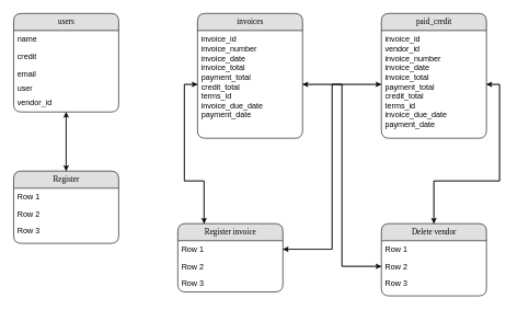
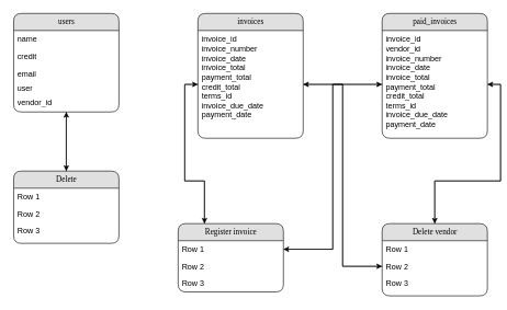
  <mxCell id="0" />
  <mxCell id="1" parent="0" />
  <mxCell id="2" style="edgeStyle=orthogonalEdgeStyle;rounded=0;orthogonalLoop=1;jettySize=auto;html=1;exitX=0.5;exitY=1;exitDx=0;exitDy=0;entryX=0.5;entryY=0;entryDx=0;entryDy=0;" edge="1" parent="1" source="3" target="25"><mxGeometry relative="1" as="geometry" /></mxCell>
  <mxCell id="3" value="&lt;div style=&quot;forced-color-adjust: none;&quot;&gt;users&lt;/div&gt;" style="swimlane;html=1;fontStyle=0;childLayout=stackLayout;horizontal=1;startSize=26;fillColor=#e0e0e0;horizontalStack=0;resizeParent=1;resizeLast=0;collapsible=1;marginBottom=0;swimlaneFillColor=#ffffff;align=center;rounded=1;shadow=0;comic=0;labelBackgroundColor=none;strokeWidth=1;fontFamily=Verdana;fontSize=12" parent="1" vertex="1"><mxGeometry x="20" y="20" width="160" height="150" as="geometry"><mxRectangle x="160" y="74" width="70" height="30" as="alternateBounds" /></mxGeometry></mxCell>
  <mxCell id="4" value="name" style="text;html=1;strokeColor=none;fillColor=none;spacingLeft=4;spacingRight=4;whiteSpace=wrap;overflow=hidden;rotatable=0;points=[[0,0.5],[1,0.5]];portConstraint=eastwest;" parent="3" vertex="1"><mxGeometry y="26" width="160" height="26" as="geometry" /></mxCell>
  <mxCell id="5" value="credit" style="text;html=1;strokeColor=none;fillColor=none;spacingLeft=4;spacingRight=4;whiteSpace=wrap;overflow=hidden;rotatable=0;points=[[0,0.5],[1,0.5]];portConstraint=eastwest;" parent="3" vertex="1"><mxGeometry y="52" width="160" height="26" as="geometry" /></mxCell>
  <mxCell id="6" value="&lt;div&gt;email&lt;div&gt;&lt;br&gt;&lt;/div&gt;&lt;/div&gt;" style="text;html=1;strokeColor=none;fillColor=none;spacingLeft=4;spacingRight=4;whiteSpace=wrap;overflow=hidden;rotatable=0;points=[[0,0.5],[1,0.5]];portConstraint=eastwest;" parent="3" vertex="1"><mxGeometry y="78" width="160" height="22" as="geometry" /></mxCell>
  <mxCell id="7" value="&lt;div&gt;&lt;div&gt;user&lt;/div&gt;&lt;/div&gt;" style="text;html=1;strokeColor=none;fillColor=none;spacingLeft=4;spacingRight=4;whiteSpace=wrap;overflow=hidden;rotatable=0;points=[[0,0.5],[1,0.5]];portConstraint=eastwest;" parent="3" vertex="1"><mxGeometry y="100" width="160" height="22" as="geometry" /></mxCell>
  <mxCell id="8" value="&lt;div&gt;&lt;div&gt;vendor_id&lt;/div&gt;&lt;/div&gt;" style="text;html=1;strokeColor=none;fillColor=none;spacingLeft=4;spacingRight=4;whiteSpace=wrap;overflow=hidden;rotatable=0;points=[[0,0.5],[1,0.5]];portConstraint=eastwest;" parent="3" vertex="1"><mxGeometry y="122" width="160" height="22" as="geometry" /></mxCell>
  <mxCell id="9" value="invoices" style="swimlane;html=1;fontStyle=0;childLayout=stackLayout;horizontal=1;startSize=26;fillColor=#e0e0e0;horizontalStack=0;resizeParent=1;resizeLast=0;collapsible=1;marginBottom=0;swimlaneFillColor=#ffffff;align=center;rounded=1;shadow=0;comic=0;labelBackgroundColor=none;strokeWidth=1;fontFamily=Verdana;fontSize=12" parent="1" vertex="1"><mxGeometry x="300" y="20" width="160" height="190" as="geometry" /></mxCell>
  <mxCell id="10" value="invoice_id&lt;div&gt;invoice_number&lt;/div&gt;&lt;div&gt;invoice_date&lt;br&gt;invoice_total&lt;br&gt;payment_total&lt;/div&gt;&lt;div&gt;&lt;div&gt;credit_total&lt;/div&gt;&lt;div&gt;terms_id&lt;/div&gt;&lt;div&gt;invoice_due_date&lt;/div&gt;&lt;div&gt;payment_date&lt;/div&gt;&lt;/div&gt;" style="text;html=1;strokeColor=none;fillColor=none;spacingLeft=4;spacingRight=4;whiteSpace=wrap;overflow=hidden;rotatable=0;points=[[0,0.5],[1,0.5]];portConstraint=eastwest;" parent="9" vertex="1"><mxGeometry y="26" width="160" height="164" as="geometry" /></mxCell>
  <mxCell id="11" style="edgeStyle=orthogonalEdgeStyle;rounded=0;orthogonalLoop=1;jettySize=auto;html=1;exitX=0.5;exitY=0;exitDx=0;exitDy=0;" edge="1" parent="1" source="12" target="17"><mxGeometry relative="1" as="geometry" /></mxCell>
  <mxCell id="12" value="Delete vendor" style="swimlane;html=1;fontStyle=0;childLayout=stackLayout;horizontal=1;startSize=26;fillColor=#e0e0e0;horizontalStack=0;resizeParent=1;resizeLast=0;collapsible=1;marginBottom=0;swimlaneFillColor=#ffffff;align=center;rounded=1;shadow=0;comic=0;labelBackgroundColor=none;strokeWidth=1;fontFamily=Verdana;fontSize=12" parent="1" vertex="1"><mxGeometry x="580" y="340" width="160" height="110" as="geometry" /></mxCell>
  <mxCell id="13" value="Row 1" style="text;html=1;strokeColor=none;fillColor=none;spacingLeft=4;spacingRight=4;whiteSpace=wrap;overflow=hidden;rotatable=0;points=[[0,0.5],[1,0.5]];portConstraint=eastwest;" parent="12" vertex="1"><mxGeometry y="26" width="160" height="26" as="geometry" /></mxCell>
  <mxCell id="14" value="Row 2" style="text;html=1;strokeColor=none;fillColor=none;spacingLeft=4;spacingRight=4;whiteSpace=wrap;overflow=hidden;rotatable=0;points=[[0,0.5],[1,0.5]];portConstraint=eastwest;" parent="12" vertex="1"><mxGeometry y="52" width="160" height="26" as="geometry" /></mxCell>
  <mxCell id="15" value="Row 3" style="text;html=1;strokeColor=none;fillColor=none;spacingLeft=4;spacingRight=4;whiteSpace=wrap;overflow=hidden;rotatable=0;points=[[0,0.5],[1,0.5]];portConstraint=eastwest;" parent="12" vertex="1"><mxGeometry y="78" width="160" height="26" as="geometry" /></mxCell>
- <mxCell id="16" value="paid_credit" style="swimlane;html=1;fontStyle=0;childLayout=stackLayout;horizontal=1;startSize=26;fillColor=#e0e0e0;horizontalStack=0;resizeParent=1;resizeLast=0;collapsible=1;marginBottom=0;swimlaneFillColor=#ffffff;align=center;rounded=1;shadow=0;comic=0;labelBackgroundColor=none;strokeWidth=1;fontFamily=Verdana;fontSize=12" parent="1" vertex="1"><mxGeometry x="580" y="20" width="160" height="190" as="geometry" /></mxCell>
+ <mxCell id="16" value="paid_invoices" style="swimlane;html=1;fontStyle=0;childLayout=stackLayout;horizontal=1;startSize=26;fillColor=#e0e0e0;horizontalStack=0;resizeParent=1;resizeLast=0;collapsible=1;marginBottom=0;swimlaneFillColor=#ffffff;align=center;rounded=1;shadow=0;comic=0;labelBackgroundColor=none;strokeWidth=1;fontFamily=Verdana;fontSize=12" parent="1" vertex="1"><mxGeometry x="580" y="20" width="160" height="190" as="geometry" /></mxCell>
  <mxCell id="17" value="invoice_id&lt;div&gt;vendor_id&lt;br&gt;&lt;div&gt;invoice_number&lt;/div&gt;&lt;div&gt;invoice_date&lt;br&gt;invoice_total&lt;br&gt;payment_total&lt;/div&gt;&lt;div&gt;credit_total&lt;/div&gt;&lt;div&gt;terms_id&lt;/div&gt;&lt;div&gt;invoice_due_date&lt;/div&gt;&lt;div&gt;payment_date&lt;/div&gt;&lt;/div&gt;" style="text;html=1;strokeColor=none;fillColor=none;spacingLeft=4;spacingRight=4;whiteSpace=wrap;overflow=hidden;rotatable=0;points=[[0,0.5],[1,0.5]];portConstraint=eastwest;" parent="16" vertex="1"><mxGeometry y="26" width="160" height="164" as="geometry" /></mxCell>
  <mxCell id="18" style="edgeStyle=orthogonalEdgeStyle;rounded=0;orthogonalLoop=1;jettySize=auto;html=1;exitX=0.25;exitY=0;exitDx=0;exitDy=0;entryX=0;entryY=0.5;entryDx=0;entryDy=0;" edge="1" parent="1" source="19" target="10"><mxGeometry relative="1" as="geometry" /></mxCell>
  <mxCell id="19" value="Register invoice" style="swimlane;html=1;fontStyle=0;childLayout=stackLayout;horizontal=1;startSize=26;fillColor=#e0e0e0;horizontalStack=0;resizeParent=1;resizeLast=0;collapsible=1;marginBottom=0;swimlaneFillColor=#ffffff;align=center;rounded=1;shadow=0;comic=0;labelBackgroundColor=none;strokeWidth=1;fontFamily=Verdana;fontSize=12" parent="1" vertex="1"><mxGeometry x="270" y="340" width="160" height="104" as="geometry" /></mxCell>
  <mxCell id="20" value="Row 1" style="text;html=1;strokeColor=none;fillColor=none;spacingLeft=4;spacingRight=4;whiteSpace=wrap;overflow=hidden;rotatable=0;points=[[0,0.5],[1,0.5]];portConstraint=eastwest;" parent="19" vertex="1"><mxGeometry y="26" width="160" height="26" as="geometry" /></mxCell>
  <mxCell id="21" value="Row 2" style="text;html=1;strokeColor=none;fillColor=none;spacingLeft=4;spacingRight=4;whiteSpace=wrap;overflow=hidden;rotatable=0;points=[[0,0.5],[1,0.5]];portConstraint=eastwest;" parent="19" vertex="1"><mxGeometry y="52" width="160" height="26" as="geometry" /></mxCell>
  <mxCell id="22" value="Row 3" style="text;html=1;strokeColor=none;fillColor=none;spacingLeft=4;spacingRight=4;whiteSpace=wrap;overflow=hidden;rotatable=0;points=[[0,0.5],[1,0.5]];portConstraint=eastwest;" parent="19" vertex="1"><mxGeometry y="78" width="160" height="26" as="geometry" /></mxCell>
  <mxCell id="23" style="edgeStyle=orthogonalEdgeStyle;rounded=0;orthogonalLoop=1;jettySize=auto;html=1;exitX=0.5;exitY=0;exitDx=0;exitDy=0;" edge="1" parent="1" source="25"><mxGeometry relative="1" as="geometry"><mxPoint x="100" y="270" as="targetPoint" /></mxGeometry></mxCell>
  <mxCell id="24" style="edgeStyle=orthogonalEdgeStyle;rounded=0;orthogonalLoop=1;jettySize=auto;html=1;exitX=0.5;exitY=0;exitDx=0;exitDy=0;entryX=0.5;entryY=1;entryDx=0;entryDy=0;" edge="1" parent="1" source="25" target="3"><mxGeometry relative="1" as="geometry" /></mxCell>
- <mxCell id="25" value="Register" style="swimlane;html=1;fontStyle=0;childLayout=stackLayout;horizontal=1;startSize=26;fillColor=#e0e0e0;horizontalStack=0;resizeParent=1;resizeLast=0;collapsible=1;marginBottom=0;swimlaneFillColor=#ffffff;align=center;rounded=1;shadow=0;comic=0;labelBackgroundColor=none;strokeWidth=1;fontFamily=Verdana;fontSize=12" vertex="1" parent="1"><mxGeometry x="20" y="260" width="160" height="110" as="geometry" /></mxCell>
+ <mxCell id="25" value="Delete" style="swimlane;html=1;fontStyle=0;childLayout=stackLayout;horizontal=1;startSize=26;fillColor=#e0e0e0;horizontalStack=0;resizeParent=1;resizeLast=0;collapsible=1;marginBottom=0;swimlaneFillColor=#ffffff;align=center;rounded=1;shadow=0;comic=0;labelBackgroundColor=none;strokeWidth=1;fontFamily=Verdana;fontSize=12" vertex="1" parent="1"><mxGeometry x="20" y="260" width="160" height="110" as="geometry" /></mxCell>
  <mxCell id="26" value="Row 1" style="text;html=1;strokeColor=none;fillColor=none;spacingLeft=4;spacingRight=4;whiteSpace=wrap;overflow=hidden;rotatable=0;points=[[0,0.5],[1,0.5]];portConstraint=eastwest;" vertex="1" parent="25"><mxGeometry y="26" width="160" height="26" as="geometry" /></mxCell>
  <mxCell id="27" value="Row 2" style="text;html=1;strokeColor=none;fillColor=none;spacingLeft=4;spacingRight=4;whiteSpace=wrap;overflow=hidden;rotatable=0;points=[[0,0.5],[1,0.5]];portConstraint=eastwest;" vertex="1" parent="25"><mxGeometry y="52" width="160" height="26" as="geometry" /></mxCell>
  <mxCell id="28" value="Row 3" style="text;html=1;strokeColor=none;fillColor=none;spacingLeft=4;spacingRight=4;whiteSpace=wrap;overflow=hidden;rotatable=0;points=[[0,0.5],[1,0.5]];portConstraint=eastwest;" vertex="1" parent="25"><mxGeometry y="78" width="160" height="26" as="geometry" /></mxCell>
  <mxCell id="29" style="edgeStyle=orthogonalEdgeStyle;rounded=0;orthogonalLoop=1;jettySize=auto;html=1;exitX=0;exitY=0.5;exitDx=0;exitDy=0;entryX=0.25;entryY=0;entryDx=0;entryDy=0;" edge="1" parent="1" source="10" target="19"><mxGeometry relative="1" as="geometry" /></mxCell>
  <mxCell id="30" style="edgeStyle=orthogonalEdgeStyle;rounded=0;orthogonalLoop=1;jettySize=auto;html=1;exitX=1;exitY=0.5;exitDx=0;exitDy=0;entryX=0;entryY=0.5;entryDx=0;entryDy=0;" edge="1" parent="1" source="10" target="14"><mxGeometry relative="1" as="geometry" /></mxCell>
  <mxCell id="31" style="edgeStyle=orthogonalEdgeStyle;rounded=0;orthogonalLoop=1;jettySize=auto;html=1;exitX=0;exitY=0.5;exitDx=0;exitDy=0;entryX=1;entryY=0.5;entryDx=0;entryDy=0;" edge="1" parent="1" source="14" target="10"><mxGeometry relative="1" as="geometry" /></mxCell>
  <mxCell id="32" style="edgeStyle=orthogonalEdgeStyle;rounded=0;orthogonalLoop=1;jettySize=auto;html=1;exitX=1;exitY=0.5;exitDx=0;exitDy=0;" edge="1" parent="1" source="17" target="12"><mxGeometry relative="1" as="geometry" /></mxCell>
  <mxCell id="33" style="edgeStyle=orthogonalEdgeStyle;rounded=0;orthogonalLoop=1;jettySize=auto;html=1;exitX=0;exitY=0.5;exitDx=0;exitDy=0;entryX=1;entryY=0.5;entryDx=0;entryDy=0;" edge="1" parent="1" source="17" target="20"><mxGeometry relative="1" as="geometry" /></mxCell>
  <mxCell id="34" style="edgeStyle=orthogonalEdgeStyle;rounded=0;orthogonalLoop=1;jettySize=auto;html=1;exitX=1;exitY=0.5;exitDx=0;exitDy=0;" edge="1" parent="1" source="20" target="17"><mxGeometry relative="1" as="geometry" /></mxCell>
